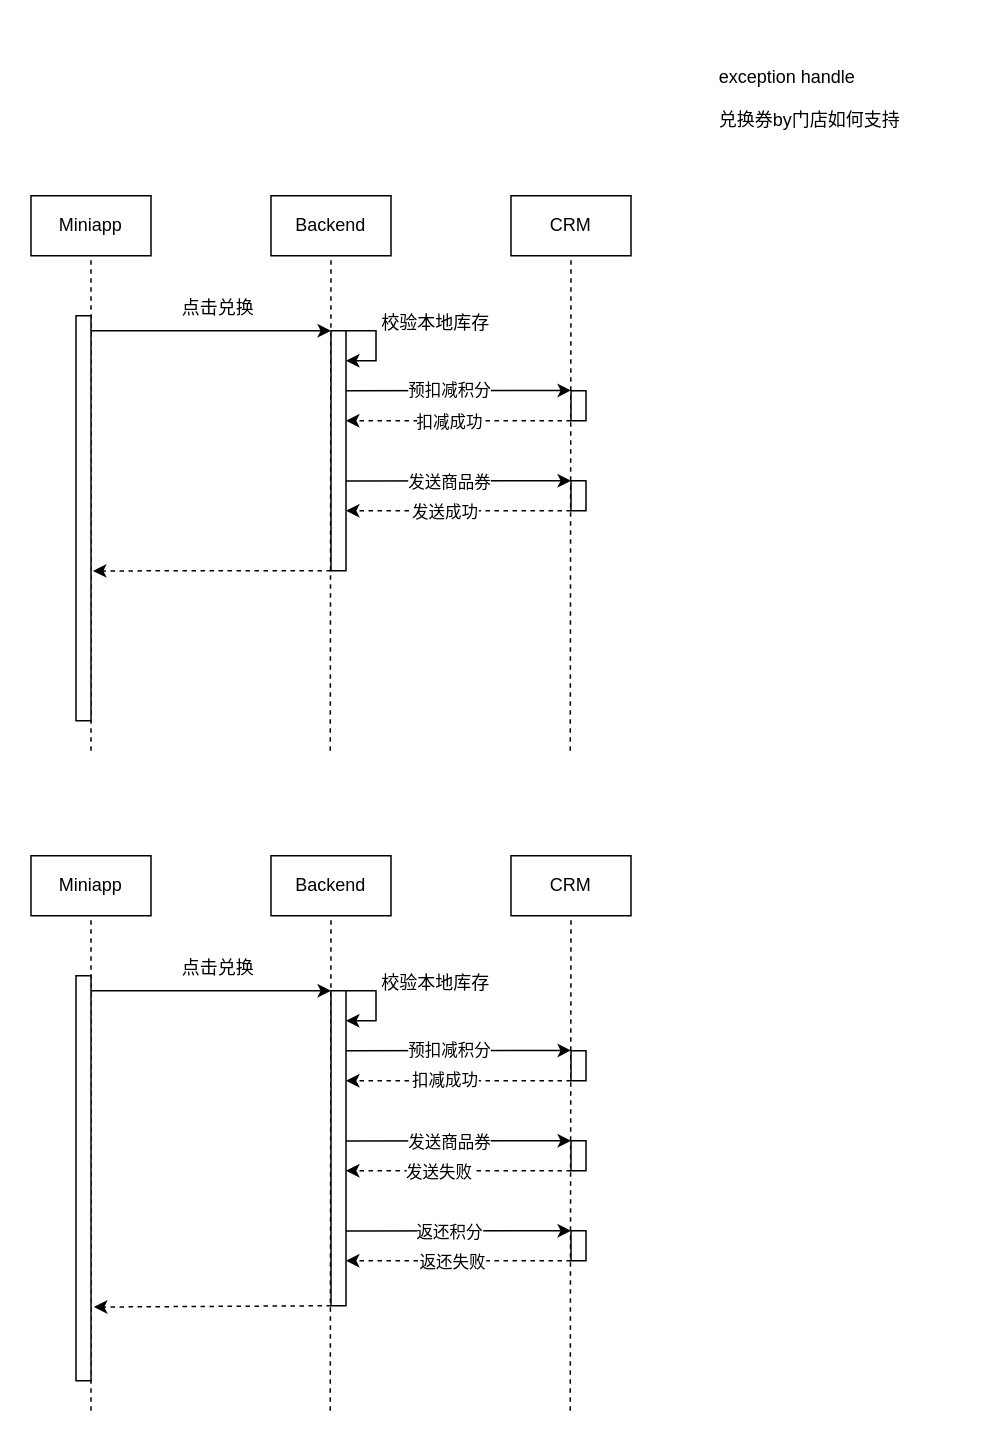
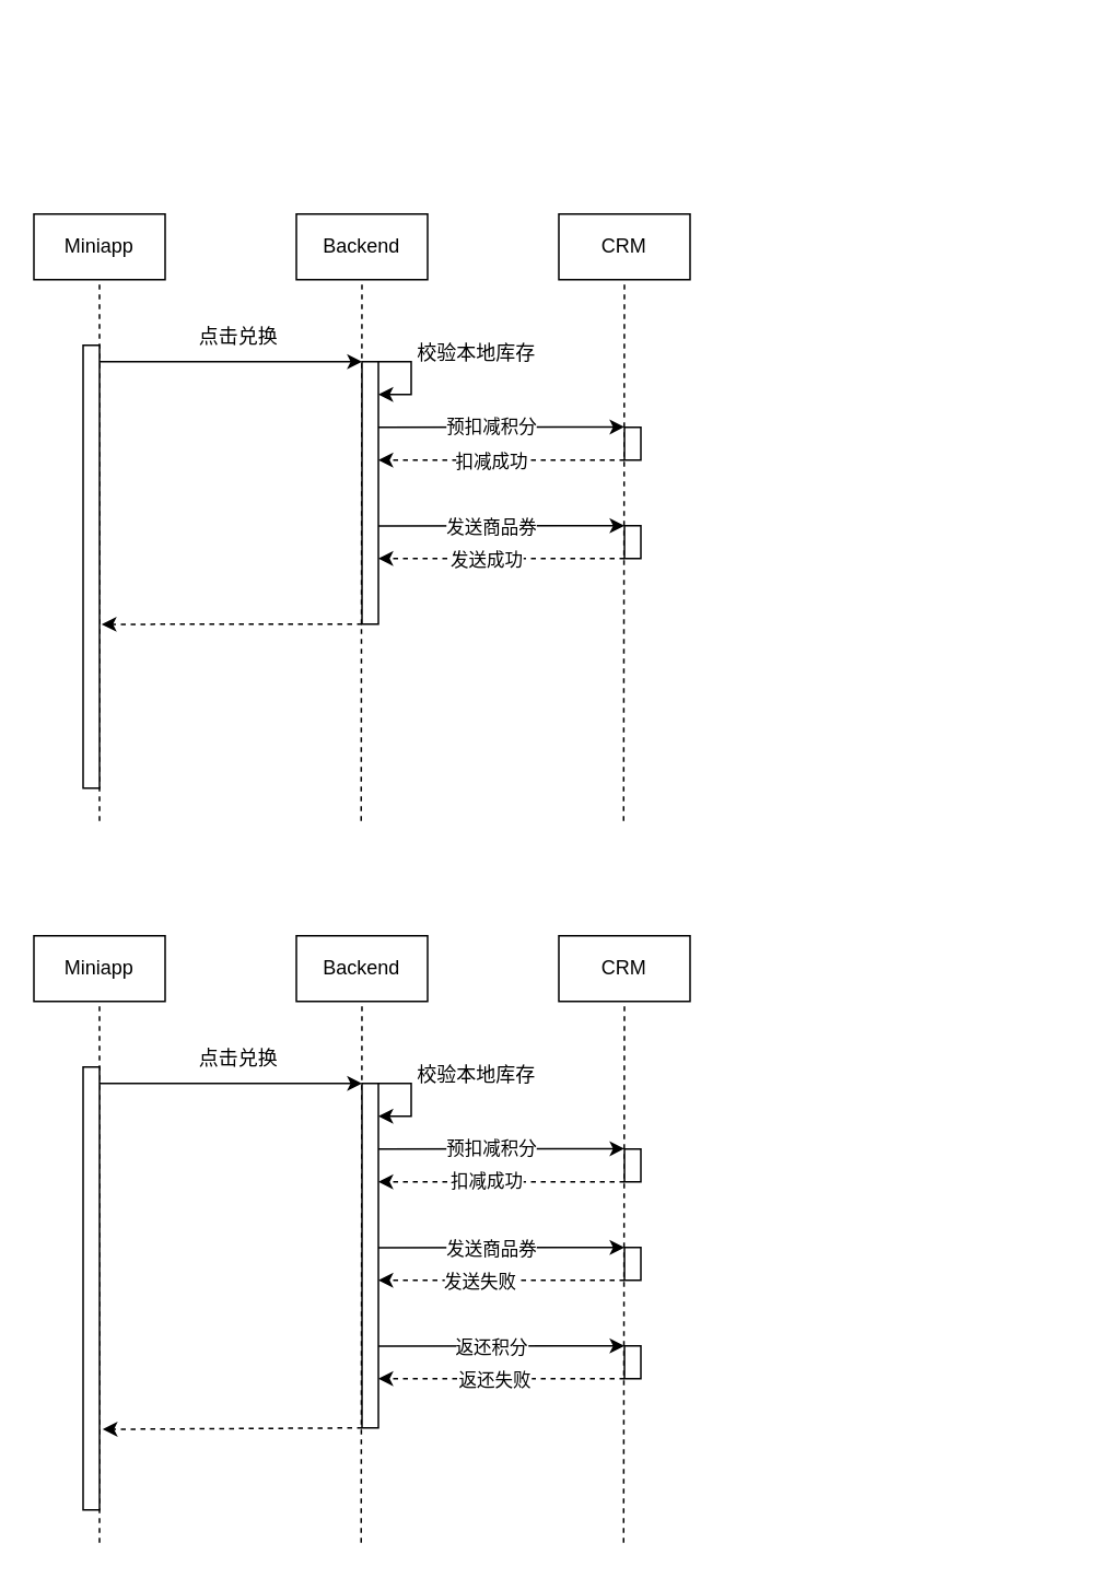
  <mxCell id="0" />
  <mxCell id="1" parent="0" />
- <mxCell id="2" value="exception handle&lt;br&gt;&lt;br&gt;兑换券by门店如何支持" style="text;html=1;strokeColor=none;fillColor=none;align=left;verticalAlign=middle;whiteSpace=wrap;rounded=0;" vertex="1" parent="1"><mxGeometry x="477" y="20" width="170" height="90" as="geometry" /></mxCell>
  <mxCell id="3" value="Miniapp" style="rounded=0;whiteSpace=wrap;html=1;" vertex="1" parent="1"><mxGeometry x="20" y="130" width="80" height="40" as="geometry" /></mxCell>
  <mxCell id="4" value="Backend" style="rounded=0;whiteSpace=wrap;html=1;" vertex="1" parent="1"><mxGeometry x="180" y="130" width="80" height="40" as="geometry" /></mxCell>
  <mxCell id="5" value="CRM" style="rounded=0;whiteSpace=wrap;html=1;" vertex="1" parent="1"><mxGeometry x="340" y="130" width="80" height="40" as="geometry" /></mxCell>
  <mxCell id="6" value="" style="endArrow=none;dashed=1;html=1;rounded=0;entryX=0.5;entryY=1;entryDx=0;entryDy=0;" edge="1" target="3" parent="1"><mxGeometry width="50" height="50" relative="1" as="geometry"><mxPoint x="60" y="500" as="sourcePoint" /><mxPoint x="70" y="320" as="targetPoint" /></mxGeometry></mxCell>
  <mxCell id="7" value="" style="endArrow=none;dashed=1;html=1;rounded=0;entryX=0.5;entryY=1;entryDx=0;entryDy=0;" edge="1" target="4" parent="1"><mxGeometry width="50" height="50" relative="1" as="geometry"><mxPoint x="219.5" y="500" as="sourcePoint" /><mxPoint x="219.5" y="250" as="targetPoint" /></mxGeometry></mxCell>
  <mxCell id="8" value="" style="endArrow=none;dashed=1;html=1;rounded=0;entryX=0.5;entryY=1;entryDx=0;entryDy=0;" edge="1" target="5" parent="1"><mxGeometry width="50" height="50" relative="1" as="geometry"><mxPoint x="379.5" y="500" as="sourcePoint" /><mxPoint x="379.5" y="250" as="targetPoint" /></mxGeometry></mxCell>
  <mxCell id="9" value="" style="rounded=0;whiteSpace=wrap;html=1;" vertex="1" parent="1"><mxGeometry x="50" y="210" width="10" height="270" as="geometry" /></mxCell>
  <mxCell id="10" value="点击兑换" style="text;html=1;strokeColor=none;fillColor=none;align=center;verticalAlign=middle;whiteSpace=wrap;rounded=0;" vertex="1" parent="1"><mxGeometry x="100" y="190" width="90" height="30" as="geometry" /></mxCell>
  <mxCell id="11" value="" style="rounded=0;whiteSpace=wrap;html=1;" vertex="1" parent="1"><mxGeometry x="380" y="320" width="10" height="20" as="geometry" /></mxCell>
  <mxCell id="12" value="校验本地库存" style="text;html=1;strokeColor=none;fillColor=none;align=center;verticalAlign=middle;whiteSpace=wrap;rounded=0;" vertex="1" parent="1"><mxGeometry x="250" y="200" width="80" height="30" as="geometry" /></mxCell>
  <mxCell id="13" value="" style="endArrow=classic;html=1;rounded=0;" edge="1" parent="1"><mxGeometry width="50" height="50" relative="1" as="geometry"><mxPoint x="60" y="220" as="sourcePoint" /><mxPoint x="220" y="220" as="targetPoint" /></mxGeometry></mxCell>
  <mxCell id="14" value="" style="endArrow=classic;html=1;rounded=0;entryX=1.129;entryY=0.63;entryDx=0;entryDy=0;entryPerimeter=0;dashed=1;" edge="1" target="9" parent="1"><mxGeometry width="50" height="50" relative="1" as="geometry"><mxPoint x="220" y="380" as="sourcePoint" /><mxPoint x="69.36" y="389.68" as="targetPoint" /></mxGeometry></mxCell>
  <mxCell id="15" value="" style="rounded=0;whiteSpace=wrap;html=1;" vertex="1" parent="1"><mxGeometry x="220" y="220" width="10" height="160" as="geometry" /></mxCell>
  <mxCell id="16" value="" style="endArrow=classic;html=1;rounded=0;" edge="1" parent="1"><mxGeometry width="50" height="50" relative="1" as="geometry"><mxPoint x="230" y="220" as="sourcePoint" /><mxPoint x="230" y="240" as="targetPoint" /><Array as="points"><mxPoint x="250" y="220" /><mxPoint x="250" y="240" /></Array></mxGeometry></mxCell>
  <mxCell id="17" value="" style="endArrow=classic;html=1;rounded=0;" edge="1" parent="1"><mxGeometry width="50" height="50" relative="1" as="geometry"><mxPoint x="230" y="260" as="sourcePoint" /><mxPoint x="380" y="259.8" as="targetPoint" /></mxGeometry></mxCell>
  <mxCell id="18" value="预扣减积分" style="edgeLabel;html=1;align=center;verticalAlign=middle;resizable=0;points=[];" vertex="1" connectable="0" parent="17"><mxGeometry x="-0.316" relative="1" as="geometry"><mxPoint x="18" as="offset" /></mxGeometry></mxCell>
  <mxCell id="19" value="" style="endArrow=classic;html=1;rounded=0;dashed=1;" edge="1" parent="1"><mxGeometry width="50" height="50" relative="1" as="geometry"><mxPoint x="380" y="280" as="sourcePoint" /><mxPoint x="230" y="280" as="targetPoint" /></mxGeometry></mxCell>
  <mxCell id="20" value="扣减成功" style="edgeLabel;html=1;align=center;verticalAlign=middle;resizable=0;points=[];" vertex="1" connectable="0" parent="19"><mxGeometry x="0.088" relative="1" as="geometry"><mxPoint as="offset" /></mxGeometry></mxCell>
  <mxCell id="21" value="" style="rounded=0;whiteSpace=wrap;html=1;" vertex="1" parent="1"><mxGeometry x="380" y="260" width="10" height="20" as="geometry" /></mxCell>
  <mxCell id="22" value="" style="endArrow=classic;html=1;rounded=0;" edge="1" parent="1"><mxGeometry width="50" height="50" relative="1" as="geometry"><mxPoint x="230" y="320.2" as="sourcePoint" /><mxPoint x="380" y="320" as="targetPoint" /></mxGeometry></mxCell>
  <mxCell id="23" value="发送商品券" style="edgeLabel;html=1;align=center;verticalAlign=middle;resizable=0;points=[];" vertex="1" connectable="0" parent="22"><mxGeometry x="-0.316" relative="1" as="geometry"><mxPoint x="18" as="offset" /></mxGeometry></mxCell>
  <mxCell id="24" value="" style="endArrow=classic;html=1;rounded=0;dashed=1;" edge="1" parent="1"><mxGeometry width="50" height="50" relative="1" as="geometry"><mxPoint x="380" y="340" as="sourcePoint" /><mxPoint x="230" y="340" as="targetPoint" /></mxGeometry></mxCell>
  <mxCell id="25" value="发送成功" style="edgeLabel;html=1;align=center;verticalAlign=middle;resizable=0;points=[];" vertex="1" connectable="0" parent="24"><mxGeometry x="0.135" y="-4" relative="1" as="geometry"><mxPoint y="4" as="offset" /></mxGeometry></mxCell>
  <mxCell id="26" value="Miniapp" style="rounded=0;whiteSpace=wrap;html=1;" vertex="1" parent="1"><mxGeometry x="20" y="570" width="80" height="40" as="geometry" /></mxCell>
  <mxCell id="27" value="Backend" style="rounded=0;whiteSpace=wrap;html=1;" vertex="1" parent="1"><mxGeometry x="180" y="570" width="80" height="40" as="geometry" /></mxCell>
  <mxCell id="28" value="CRM" style="rounded=0;whiteSpace=wrap;html=1;" vertex="1" parent="1"><mxGeometry x="340" y="570" width="80" height="40" as="geometry" /></mxCell>
  <mxCell id="29" value="" style="endArrow=none;dashed=1;html=1;rounded=0;entryX=0.5;entryY=1;entryDx=0;entryDy=0;" edge="1" parent="1" target="26"><mxGeometry width="50" height="50" relative="1" as="geometry"><mxPoint x="60" y="940" as="sourcePoint" /><mxPoint x="70" y="760" as="targetPoint" /></mxGeometry></mxCell>
  <mxCell id="30" value="" style="endArrow=none;dashed=1;html=1;rounded=0;entryX=0.5;entryY=1;entryDx=0;entryDy=0;" edge="1" parent="1" target="27"><mxGeometry width="50" height="50" relative="1" as="geometry"><mxPoint x="219.5" y="940" as="sourcePoint" /><mxPoint x="219.5" y="690" as="targetPoint" /></mxGeometry></mxCell>
  <mxCell id="31" value="" style="endArrow=none;dashed=1;html=1;rounded=0;entryX=0.5;entryY=1;entryDx=0;entryDy=0;" edge="1" parent="1" target="28"><mxGeometry width="50" height="50" relative="1" as="geometry"><mxPoint x="379.5" y="940" as="sourcePoint" /><mxPoint x="379.5" y="690" as="targetPoint" /></mxGeometry></mxCell>
  <mxCell id="32" value="" style="rounded=0;whiteSpace=wrap;html=1;" vertex="1" parent="1"><mxGeometry x="50" y="650" width="10" height="270" as="geometry" /></mxCell>
  <mxCell id="33" value="点击兑换" style="text;html=1;strokeColor=none;fillColor=none;align=center;verticalAlign=middle;whiteSpace=wrap;rounded=0;" vertex="1" parent="1"><mxGeometry x="100" y="630" width="90" height="30" as="geometry" /></mxCell>
  <mxCell id="34" value="" style="rounded=0;whiteSpace=wrap;html=1;" vertex="1" parent="1"><mxGeometry x="380" y="760" width="10" height="20" as="geometry" /></mxCell>
  <mxCell id="35" value="校验本地库存" style="text;html=1;strokeColor=none;fillColor=none;align=center;verticalAlign=middle;whiteSpace=wrap;rounded=0;" vertex="1" parent="1"><mxGeometry x="250" y="640" width="80" height="30" as="geometry" /></mxCell>
  <mxCell id="36" value="" style="endArrow=classic;html=1;rounded=0;" edge="1" parent="1"><mxGeometry width="50" height="50" relative="1" as="geometry"><mxPoint x="60" y="660" as="sourcePoint" /><mxPoint x="220" y="660" as="targetPoint" /></mxGeometry></mxCell>
  <mxCell id="37" value="" style="endArrow=classic;html=1;rounded=0;entryX=1.193;entryY=0.818;entryDx=0;entryDy=0;entryPerimeter=0;dashed=1;exitX=0;exitY=1;exitDx=0;exitDy=0;" edge="1" parent="1" target="32" source="38"><mxGeometry width="50" height="50" relative="1" as="geometry"><mxPoint x="220" y="820" as="sourcePoint" /><mxPoint x="69.36" y="829.68" as="targetPoint" /></mxGeometry></mxCell>
  <mxCell id="38" value="" style="rounded=0;whiteSpace=wrap;html=1;" vertex="1" parent="1"><mxGeometry x="220" y="660" width="10" height="210" as="geometry" /></mxCell>
  <mxCell id="39" value="" style="endArrow=classic;html=1;rounded=0;" edge="1" parent="1"><mxGeometry width="50" height="50" relative="1" as="geometry"><mxPoint x="230" y="660" as="sourcePoint" /><mxPoint x="230" y="680" as="targetPoint" /><Array as="points"><mxPoint x="250" y="660" /><mxPoint x="250" y="680" /></Array></mxGeometry></mxCell>
  <mxCell id="40" value="" style="endArrow=classic;html=1;rounded=0;" edge="1" parent="1"><mxGeometry width="50" height="50" relative="1" as="geometry"><mxPoint x="230" y="700" as="sourcePoint" /><mxPoint x="380" y="699.8" as="targetPoint" /></mxGeometry></mxCell>
  <mxCell id="41" value="预扣减积分" style="edgeLabel;html=1;align=center;verticalAlign=middle;resizable=0;points=[];" vertex="1" connectable="0" parent="40"><mxGeometry x="-0.316" relative="1" as="geometry"><mxPoint x="18" as="offset" /></mxGeometry></mxCell>
  <mxCell id="42" value="" style="endArrow=classic;html=1;rounded=0;dashed=1;" edge="1" parent="1"><mxGeometry width="50" height="50" relative="1" as="geometry"><mxPoint x="380" y="720" as="sourcePoint" /><mxPoint x="230" y="720" as="targetPoint" /></mxGeometry></mxCell>
  <mxCell id="43" value="扣减成功" style="edgeLabel;html=1;align=center;verticalAlign=middle;resizable=0;points=[];" vertex="1" connectable="0" parent="42"><mxGeometry x="0.135" y="-1" relative="1" as="geometry"><mxPoint as="offset" /></mxGeometry></mxCell>
  <mxCell id="44" value="" style="rounded=0;whiteSpace=wrap;html=1;" vertex="1" parent="1"><mxGeometry x="380" y="700" width="10" height="20" as="geometry" /></mxCell>
  <mxCell id="45" value="" style="endArrow=classic;html=1;rounded=0;" edge="1" parent="1"><mxGeometry width="50" height="50" relative="1" as="geometry"><mxPoint x="230" y="760.2" as="sourcePoint" /><mxPoint x="380" y="760" as="targetPoint" /></mxGeometry></mxCell>
  <mxCell id="46" value="发送商品券" style="edgeLabel;html=1;align=center;verticalAlign=middle;resizable=0;points=[];" vertex="1" connectable="0" parent="45"><mxGeometry x="-0.316" relative="1" as="geometry"><mxPoint x="18" as="offset" /></mxGeometry></mxCell>
  <mxCell id="47" value="" style="endArrow=classic;html=1;rounded=0;dashed=1;" edge="1" parent="1"><mxGeometry width="50" height="50" relative="1" as="geometry"><mxPoint x="380" y="780" as="sourcePoint" /><mxPoint x="230" y="780" as="targetPoint" /></mxGeometry></mxCell>
  <mxCell id="48" value="发送失败" style="edgeLabel;html=1;align=center;verticalAlign=middle;resizable=0;points=[];" vertex="1" connectable="0" parent="47"><mxGeometry x="0.181" relative="1" as="geometry"><mxPoint as="offset" /></mxGeometry></mxCell>
  <mxCell id="49" value="" style="endArrow=classic;html=1;rounded=0;" edge="1" parent="1"><mxGeometry width="50" height="50" relative="1" as="geometry"><mxPoint x="230" y="820.2" as="sourcePoint" /><mxPoint x="380" y="820" as="targetPoint" /></mxGeometry></mxCell>
  <mxCell id="50" value="返还积分" style="edgeLabel;html=1;align=center;verticalAlign=middle;resizable=0;points=[];" vertex="1" connectable="0" parent="49"><mxGeometry x="-0.316" relative="1" as="geometry"><mxPoint x="18" as="offset" /></mxGeometry></mxCell>
  <mxCell id="51" value="" style="endArrow=classic;html=1;rounded=0;dashed=1;" edge="1" parent="1"><mxGeometry width="50" height="50" relative="1" as="geometry"><mxPoint x="380" y="840" as="sourcePoint" /><mxPoint x="230" y="840" as="targetPoint" /></mxGeometry></mxCell>
  <mxCell id="52" value="返还失败" style="edgeLabel;html=1;align=center;verticalAlign=middle;resizable=0;points=[];" vertex="1" connectable="0" parent="51"><mxGeometry x="0.181" relative="1" as="geometry"><mxPoint x="9" as="offset" /></mxGeometry></mxCell>
  <mxCell id="53" value="" style="rounded=0;whiteSpace=wrap;html=1;" vertex="1" parent="1"><mxGeometry x="380" y="820" width="10" height="20" as="geometry" /></mxCell>
